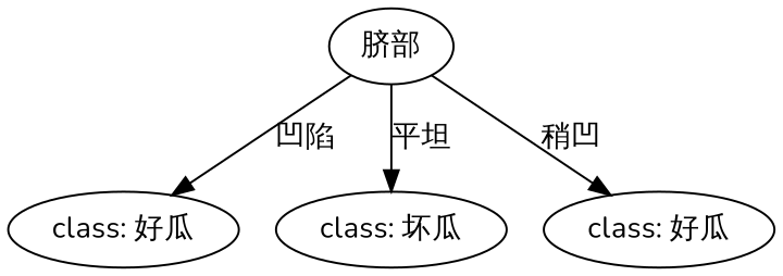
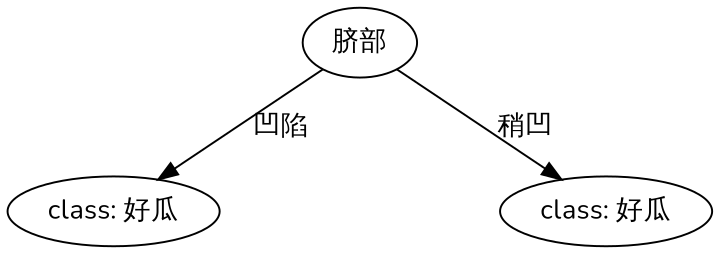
  digraph {
    fontname=Nunito
    node [fontname=Nunito]
    edge [fontname=Nunito]
    n1 [label="脐部"]
    n2 [label="class: 好瓜"]
-   n3 [label="class: 坏瓜"]
    n4 [label="class: 好瓜"]
    n1 -> n2 [label="凹陷"]
-   n1 -> n3 [label="平坦"]
    n1 -> n4 [label="稍凹"]
  }
